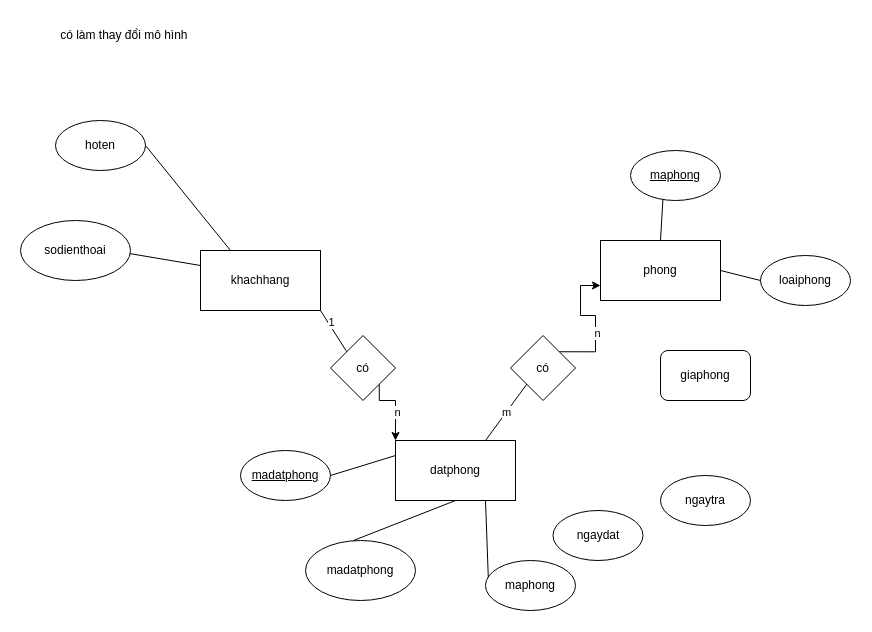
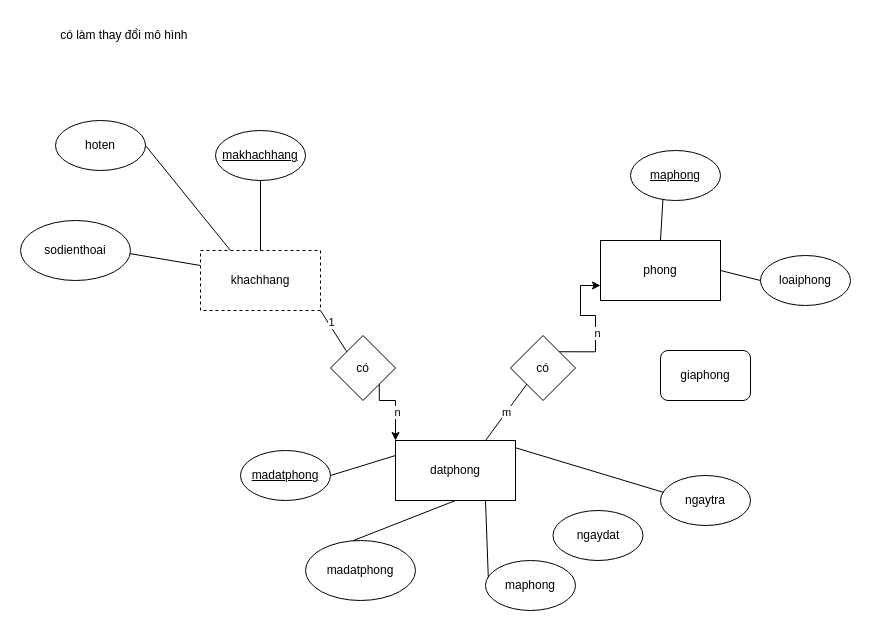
  <mxCell id="0" />
  <mxCell id="1" parent="0" />
  <mxCell id="2" value="datphong" style="rounded=0;whiteSpace=wrap;html=1;" vertex="1" parent="1"><mxGeometry x="395" y="440" width="120" height="60" as="geometry" /></mxCell>
  <mxCell id="3" value="phong" style="rounded=0;whiteSpace=wrap;html=1;" vertex="1" parent="1"><mxGeometry x="600" y="240" width="120" height="60" as="geometry" /></mxCell>
- <mxCell id="4" value="khachhang" style="rounded=0;whiteSpace=wrap;html=1;" vertex="1" parent="1"><mxGeometry x="200" y="250" width="120" height="60" as="geometry" /></mxCell>
+ <mxCell id="4" value="khachhang" style="rounded=0;whiteSpace=wrap;html=1;dashed=1;" vertex="1" parent="1"><mxGeometry x="200" y="250" width="120" height="60" as="geometry" /></mxCell>
+ <mxCell id="5" value="&lt;u&gt;makhachhang&lt;/u&gt;" style="ellipse;whiteSpace=wrap;html=1;" vertex="1" parent="1"><mxGeometry x="215" y="130" width="90" height="50" as="geometry" /></mxCell>
  <mxCell id="6" value="&lt;u&gt;maphong&lt;/u&gt;" style="ellipse;whiteSpace=wrap;html=1;" vertex="1" parent="1"><mxGeometry x="630" y="150" width="90" height="50" as="geometry" /></mxCell>
  <mxCell id="7" value="&lt;u&gt;madatphong&lt;/u&gt;" style="ellipse;whiteSpace=wrap;html=1;" vertex="1" parent="1"><mxGeometry x="240" y="450" width="90" height="50" as="geometry" /></mxCell>
  <mxCell id="8" value="giaphong" style="whiteSpace=wrap;html=1;rounded=1;" vertex="1" parent="1"><mxGeometry x="660" y="350" width="90" height="50" as="geometry" /></mxCell>
  <mxCell id="9" value="loaiphong" style="ellipse;whiteSpace=wrap;html=1;" vertex="1" parent="1"><mxGeometry x="760" y="255" width="90" height="50" as="geometry" /></mxCell>
  <mxCell id="10" value="maphong" style="ellipse;whiteSpace=wrap;html=1;" vertex="1" parent="1"><mxGeometry x="485" y="560" width="90" height="50" as="geometry" /></mxCell>
  <mxCell id="11" value="madatphong" style="ellipse;whiteSpace=wrap;html=1;" vertex="1" parent="1"><mxGeometry x="305" y="540" width="110" height="60" as="geometry" /></mxCell>
+ <mxCell id="12" value="" style="endArrow=none;html=1;rounded=0;entryX=0.5;entryY=1;entryDx=0;entryDy=0;exitX=0.5;exitY=0;exitDx=0;exitDy=0;" edge="1" parent="1" source="4" target="5"><mxGeometry width="50" height="50" relative="1" as="geometry"><mxPoint x="430" y="450" as="sourcePoint" /><mxPoint x="480" y="400" as="targetPoint" /></mxGeometry></mxCell>
  <mxCell id="13" value="" style="endArrow=none;html=1;rounded=0;exitX=1;exitY=1;exitDx=0;exitDy=0;entryX=0;entryY=0.25;entryDx=0;entryDy=0;" edge="1" parent="1" target="4"><mxGeometry width="50" height="50" relative="1" as="geometry"><mxPoint x="126.82" y="252.678" as="sourcePoint" /><mxPoint x="480" y="400" as="targetPoint" /></mxGeometry></mxCell>
  <mxCell id="14" value="hoten" style="ellipse;whiteSpace=wrap;html=1;" vertex="1" parent="1"><mxGeometry x="55" y="120" width="90" height="50" as="geometry" /></mxCell>
  <mxCell id="15" value="" style="endArrow=none;html=1;rounded=0;exitX=1;exitY=0.5;exitDx=0;exitDy=0;entryX=0.25;entryY=0;entryDx=0;entryDy=0;" edge="1" parent="1" source="14" target="4"><mxGeometry width="50" height="50" relative="1" as="geometry"><mxPoint x="385" y="250" as="sourcePoint" /><mxPoint x="215" as="targetPoint" y="110" /></mxGeometry></mxCell>
  <mxCell id="16" value="" style="endArrow=none;html=1;rounded=0;entryX=0.36;entryY=0.984;entryDx=0;entryDy=0;entryPerimeter=0;exitX=0.5;exitY=0;exitDx=0;exitDy=0;" edge="1" parent="1" source="3" target="6"><mxGeometry width="50" height="50" relative="1" as="geometry"><mxPoint x="430" y="320" as="sourcePoint" /><mxPoint x="480" y="270" as="targetPoint" /></mxGeometry></mxCell>
  <mxCell id="17" value="" style="endArrow=none;html=1;rounded=0;entryX=0;entryY=0.5;entryDx=0;entryDy=0;exitX=1;exitY=0.5;exitDx=0;exitDy=0;" edge="1" parent="1" source="3" target="9"><mxGeometry width="50" height="50" relative="1" as="geometry"><mxPoint x="430" y="320" as="sourcePoint" /><mxPoint x="480" y="270" as="targetPoint" /></mxGeometry></mxCell>
  <mxCell id="18" value="" style="endArrow=none;html=1;rounded=0;exitX=1;exitY=0.5;exitDx=0;exitDy=0;entryX=0;entryY=0.25;entryDx=0;entryDy=0;" edge="1" parent="1" source="7" target="2"><mxGeometry width="50" height="50" relative="1" as="geometry"><mxPoint x="430" y="450" as="sourcePoint" /><mxPoint x="480" y="400" as="targetPoint" /></mxGeometry></mxCell>
  <mxCell id="19" value="" style="endArrow=none;html=1;rounded=0;exitX=0.5;exitY=1;exitDx=0;exitDy=0;entryX=0.436;entryY=0;entryDx=0;entryDy=0;entryPerimeter=0;" edge="1" parent="1" source="2" target="11"><mxGeometry width="50" height="50" relative="1" as="geometry"><mxPoint x="430" y="450" as="sourcePoint" /><mxPoint x="480" y="400" as="targetPoint" /></mxGeometry></mxCell>
  <mxCell id="20" value="" style="endArrow=none;html=1;rounded=0;entryX=0.75;entryY=1;entryDx=0;entryDy=0;exitX=0.031;exitY=0.336;exitDx=0;exitDy=0;exitPerimeter=0;" edge="1" parent="1" source="10" target="2"><mxGeometry width="50" height="50" relative="1" as="geometry"><mxPoint x="430" y="450" as="sourcePoint" /><mxPoint x="480" y="400" as="targetPoint" /></mxGeometry></mxCell>
  <mxCell id="21" style="edgeStyle=orthogonalEdgeStyle;rounded=0;orthogonalLoop=1;jettySize=auto;html=1;exitX=1;exitY=0;exitDx=0;exitDy=0;entryX=0;entryY=0;entryDx=0;entryDy=0;" edge="1" parent="1" source="23" target="2"><mxGeometry relative="1" as="geometry"><Array as="points"><mxPoint x="379" y="400" /><mxPoint x="395" y="400" /></Array></mxGeometry></mxCell>
  <mxCell id="22" value="n" style="edgeLabel;html=1;align=center;verticalAlign=middle;resizable=0;points=[];" vertex="1" connectable="0" parent="21"><mxGeometry x="0.227" y="1" relative="1" as="geometry"><mxPoint as="offset" /></mxGeometry></mxCell>
  <mxCell id="23" value="có" style="rhombus;whiteSpace=wrap;html=1;direction=south;" vertex="1" parent="1"><mxGeometry x="330" y="335" width="65" height="65" as="geometry" /></mxCell>
  <mxCell id="24" style="edgeStyle=orthogonalEdgeStyle;rounded=0;orthogonalLoop=1;jettySize=auto;html=1;exitX=0;exitY=0;exitDx=0;exitDy=0;entryX=0;entryY=0.75;entryDx=0;entryDy=0;" edge="1" parent="1" source="26" target="3"><mxGeometry relative="1" as="geometry" /></mxCell>
  <mxCell id="25" value="n" style="edgeLabel;html=1;align=center;verticalAlign=middle;resizable=0;points=[];" vertex="1" connectable="0" parent="24"><mxGeometry x="-0.198" y="-1" relative="1" as="geometry"><mxPoint as="offset" /></mxGeometry></mxCell>
  <mxCell id="26" value="có" style="rhombus;whiteSpace=wrap;html=1;direction=south;" vertex="1" parent="1"><mxGeometry x="510" y="335" width="65" height="65" as="geometry" /></mxCell>
  <mxCell id="27" value="" style="endArrow=none;html=1;rounded=0;exitX=1;exitY=1;exitDx=0;exitDy=0;entryX=0;entryY=1;entryDx=0;entryDy=0;" edge="1" parent="1" source="4" target="23"><mxGeometry width="50" height="50" relative="1" as="geometry"><mxPoint x="430" y="450" as="sourcePoint" /><mxPoint x="336.25" y="351.25" as="targetPoint" /></mxGeometry></mxCell>
  <mxCell id="28" value="1" style="edgeLabel;html=1;align=center;verticalAlign=middle;resizable=0;points=[];" vertex="1" connectable="0" parent="27"><mxGeometry x="-0.392" y="3" relative="1" as="geometry"><mxPoint as="offset" /></mxGeometry></mxCell>
  <mxCell id="29" value="m" style="endArrow=none;html=1;rounded=0;exitX=0.75;exitY=0;exitDx=0;exitDy=0;entryX=1;entryY=1;entryDx=0;entryDy=0;" edge="1" parent="1" source="2" target="26"><mxGeometry width="50" height="50" relative="1" as="geometry"><mxPoint x="430" y="450" as="sourcePoint" /><mxPoint x="480" y="400" as="targetPoint" /></mxGeometry></mxCell>
  <mxCell id="30" value="sodienthoai" style="ellipse;whiteSpace=wrap;html=1;" vertex="1" parent="1"><mxGeometry x="20" y="220" width="110" height="60" as="geometry" /></mxCell>
  <mxCell id="31" value="ngaydat" style="ellipse;whiteSpace=wrap;html=1;" vertex="1" parent="1"><mxGeometry x="552.5" y="510" width="90" height="50" as="geometry" /></mxCell>
  <mxCell id="32" value="ngaytra" style="ellipse;whiteSpace=wrap;html=1;" vertex="1" parent="1"><mxGeometry x="660" y="475" width="90" height="50" as="geometry" /></mxCell>
+ <mxCell id="33" value="" style="endArrow=none;html=1;rounded=0;entryX=0.998;entryY=0.12;entryDx=0;entryDy=0;exitX=0.031;exitY=0.336;exitDx=0;exitDy=0;exitPerimeter=0;entryPerimeter=0;" edge="1" parent="1" source="32" target="2"><mxGeometry width="50" height="50" relative="1" as="geometry"><mxPoint x="605" y="365" as="sourcePoint" /><mxPoint x="660" y="415" as="targetPoint" /></mxGeometry></mxCell>
  <mxCell id="34" value="có làm thay đổi mô hình&amp;nbsp;" style="text;html=1;align=center;verticalAlign=middle;resizable=0;points=[];autosize=1;strokeColor=none;fillColor=none;" vertex="1" parent="1"><mxGeometry x="50" y="20" width="150" height="30" as="geometry" /></mxCell>
